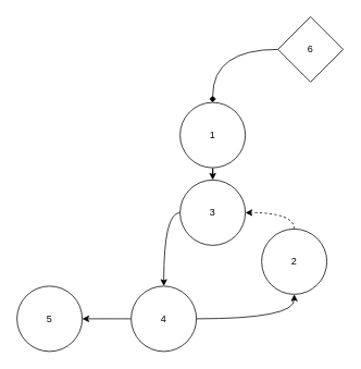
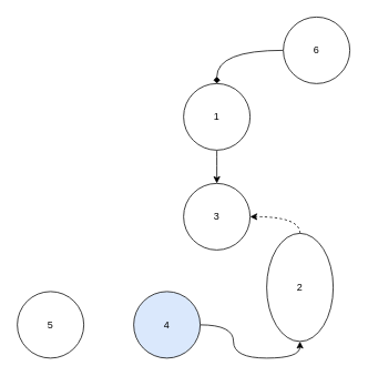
  <mxCell id="0" />
  <mxCell id="1" parent="0" />
  <mxCell id="2" style="edgeStyle=orthogonalEdgeStyle;curved=1;rounded=0;orthogonalLoop=1;jettySize=auto;html=1;exitX=0;exitY=0.5;exitDx=0;exitDy=0;entryX=0.5;entryY=0;entryDx=0;entryDy=0;endArrow=diamond;" edge="1" parent="1" source="3" target="5"><mxGeometry relative="1" as="geometry" /></mxCell>
- <mxCell id="3" value="6" style="rhombus;whiteSpace=wrap;html=1;aspect=fixed;" vertex="1" parent="1"><mxGeometry x="340" y="20" width="80" height="80" as="geometry" /></mxCell>
+ <mxCell id="3" value="6" style="ellipse;whiteSpace=wrap;html=1;aspect=fixed;" vertex="1" parent="1"><mxGeometry x="340" y="20" width="80" height="80" as="geometry" /></mxCell>
  <mxCell id="4" value="" style="edgeStyle=orthogonalEdgeStyle;curved=1;rounded=0;orthogonalLoop=1;jettySize=auto;html=1;" edge="1" parent="1" source="5" target="7"><mxGeometry relative="1" as="geometry" /></mxCell>
- <mxCell id="5" value="1" style="ellipse;whiteSpace=wrap;html=1;aspect=fixed;" vertex="1" parent="1"><mxGeometry x="220" y="125" width="80" height="80" as="geometry" /></mxCell>
- <mxCell id="6" style="edgeStyle=orthogonalEdgeStyle;curved=1;rounded=0;orthogonalLoop=1;jettySize=auto;html=1;exitX=0;exitY=0.5;exitDx=0;exitDy=0;entryX=0.5;entryY=0;entryDx=0;entryDy=0;" edge="1" parent="1" source="7" target="10"><mxGeometry relative="1" as="geometry" /></mxCell>
+ <mxCell id="5" value="1" style="ellipse;whiteSpace=wrap;html=1;aspect=fixed;" vertex="1" parent="1"><mxGeometry x="220" y="100" width="80" height="80" as="geometry" /></mxCell>
  <mxCell id="7" value="3" style="ellipse;whiteSpace=wrap;html=1;aspect=fixed;" vertex="1" parent="1"><mxGeometry x="220" y="220" width="80" height="80" as="geometry" /></mxCell>
- <mxCell id="8" value="" style="edgeStyle=orthogonalEdgeStyle;curved=1;rounded=0;orthogonalLoop=1;jettySize=auto;html=1;" edge="1" parent="1" source="10" target="11"><mxGeometry relative="1" as="geometry" /></mxCell>
  <mxCell id="9" style="edgeStyle=orthogonalEdgeStyle;curved=1;rounded=0;orthogonalLoop=1;jettySize=auto;html=1;exitX=1;exitY=0.5;exitDx=0;exitDy=0;entryX=0.5;entryY=1;entryDx=0;entryDy=0;" edge="1" parent="1" source="10" target="13"><mxGeometry relative="1" as="geometry" /></mxCell>
- <mxCell id="10" value="4" style="ellipse;whiteSpace=wrap;html=1;aspect=fixed;" vertex="1" parent="1"><mxGeometry x="160" y="350" width="80" height="80" as="geometry" /></mxCell>
+ <mxCell id="10" value="4" style="ellipse;whiteSpace=wrap;html=1;aspect=fixed;fillColor=#dae8fc;" vertex="1" parent="1"><mxGeometry x="160" y="350" width="80" height="80" as="geometry" /></mxCell>
  <mxCell id="11" value="5" style="ellipse;whiteSpace=wrap;html=1;aspect=fixed;" vertex="1" parent="1"><mxGeometry x="20" y="350" width="80" height="80" as="geometry" /></mxCell>
  <mxCell id="12" style="edgeStyle=orthogonalEdgeStyle;curved=1;rounded=0;orthogonalLoop=1;jettySize=auto;html=1;exitX=0.5;exitY=0;exitDx=0;exitDy=0;entryX=1;entryY=0.5;entryDx=0;entryDy=0;dashed=1;" edge="1" parent="1" source="13" target="7"><mxGeometry relative="1" as="geometry" /></mxCell>
- <mxCell id="13" value="2" style="ellipse;whiteSpace=wrap;html=1;aspect=fixed;" vertex="1" parent="1"><mxGeometry x="320" y="280" width="80" height="80" as="geometry" /></mxCell>
+ <mxCell id="13" value="2" style="ellipse;whiteSpace=wrap;html=1;aspect=fixed;" vertex="1" parent="1"><mxGeometry x="320" y="280" width="80" height="130" as="geometry" /></mxCell>
